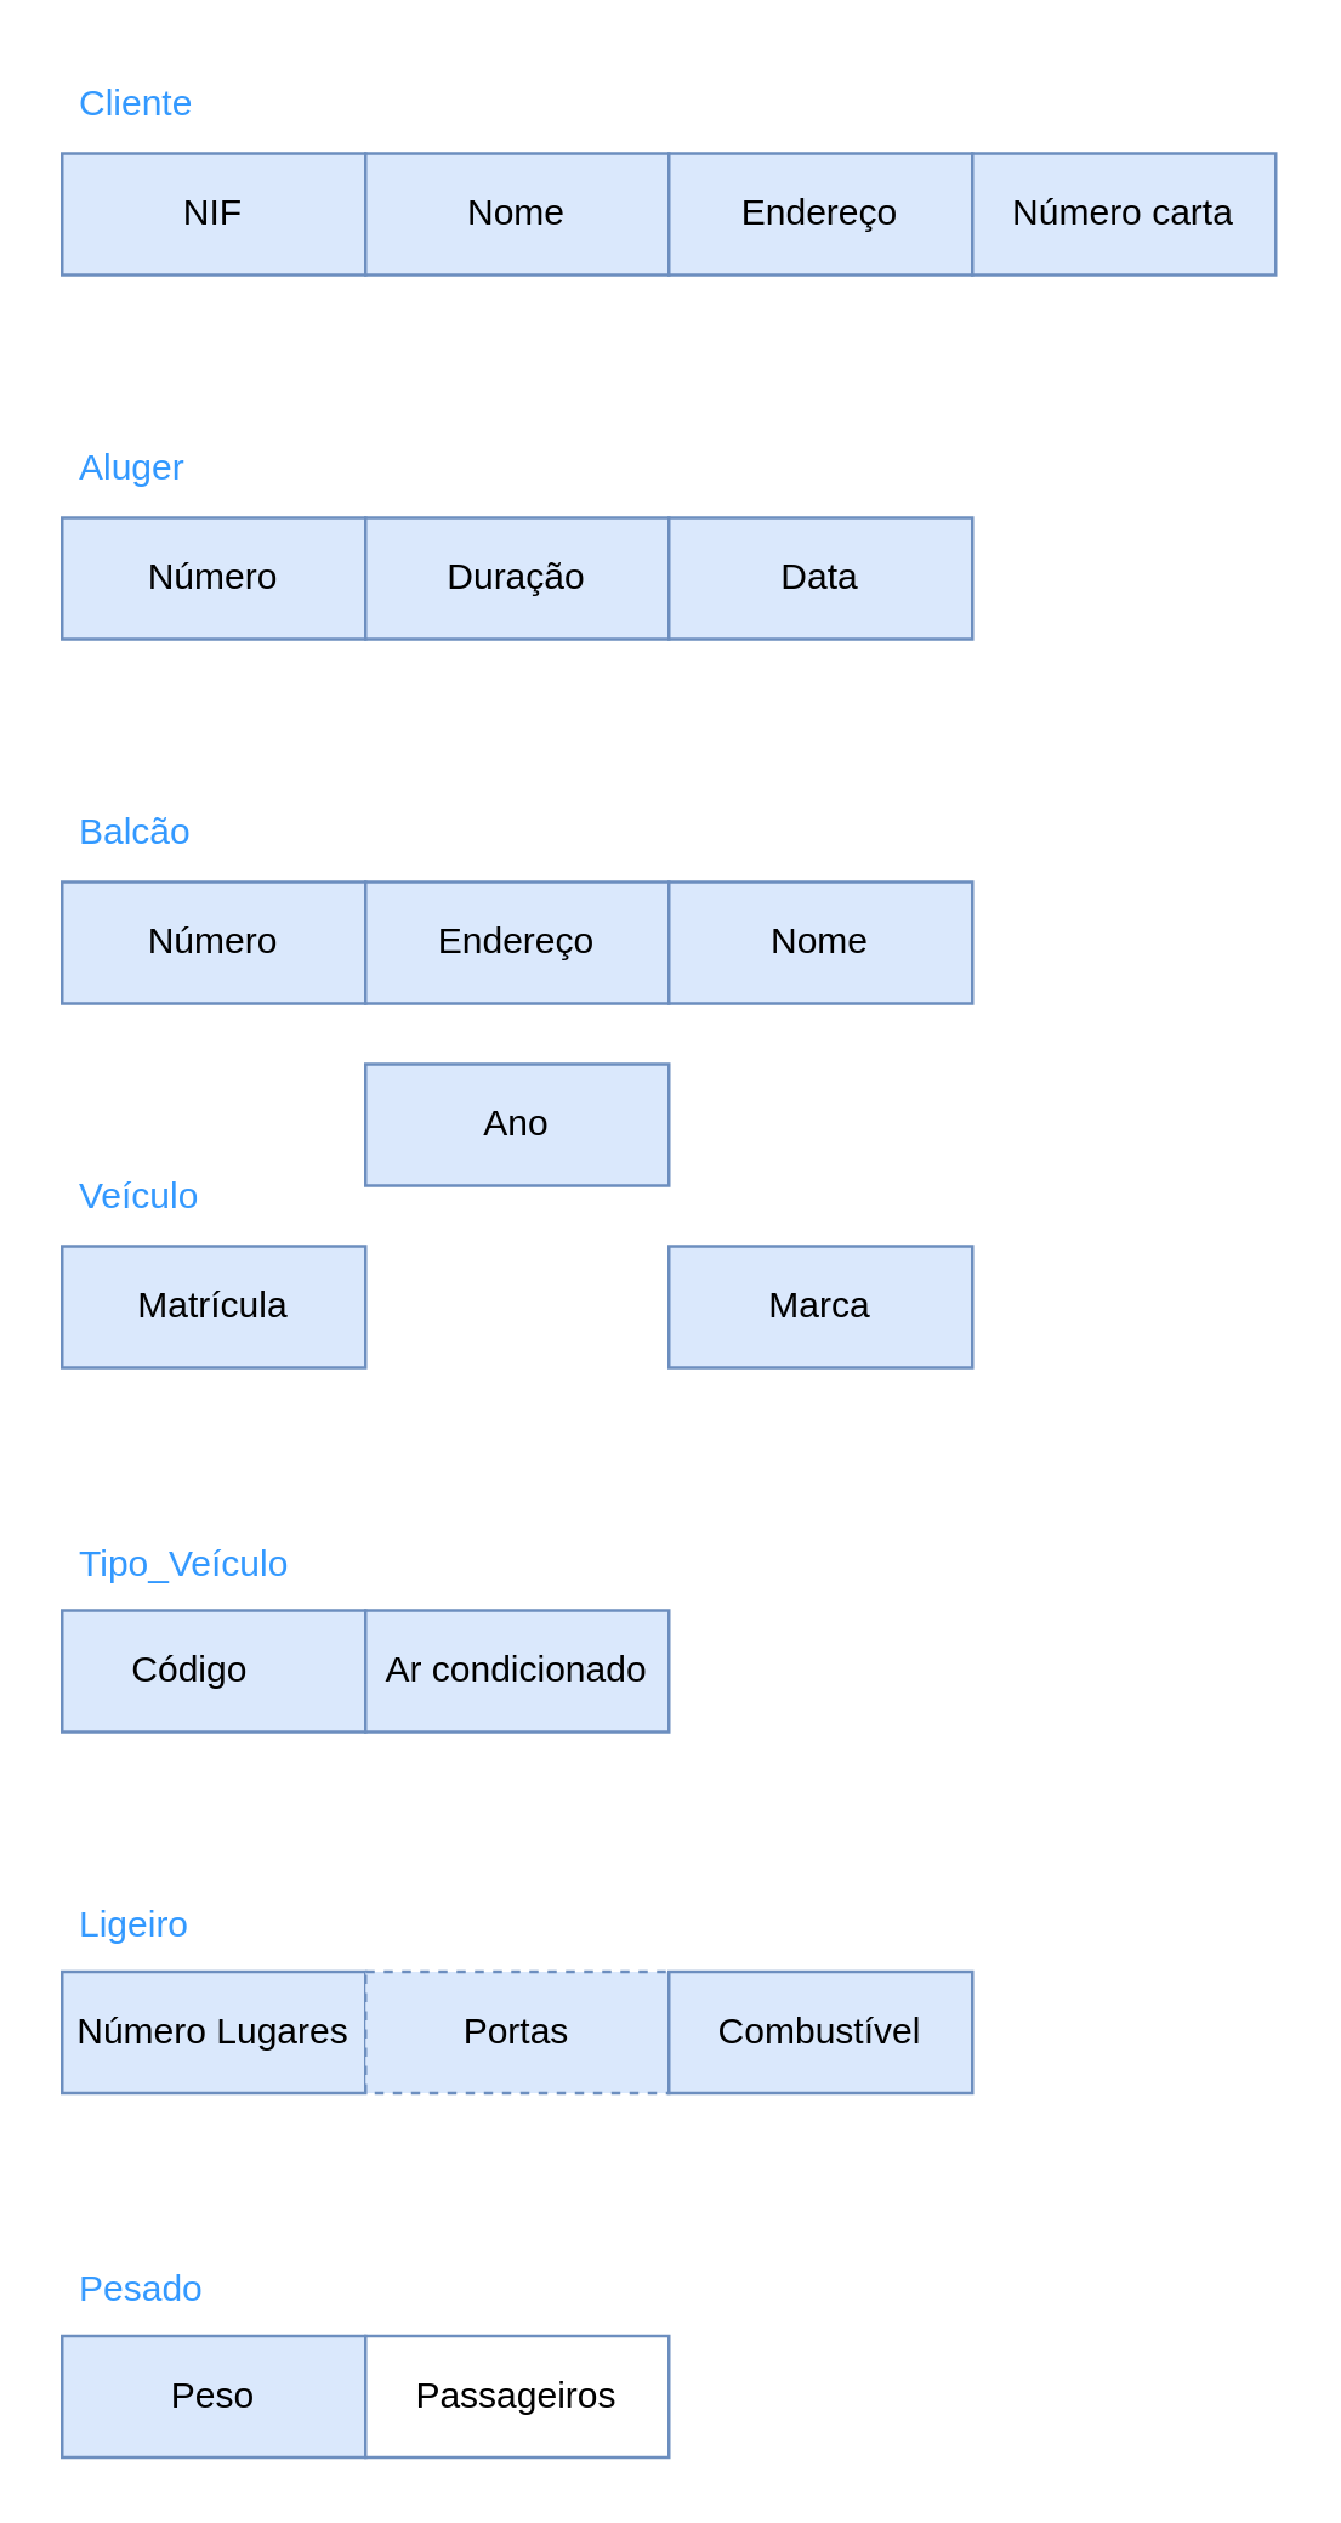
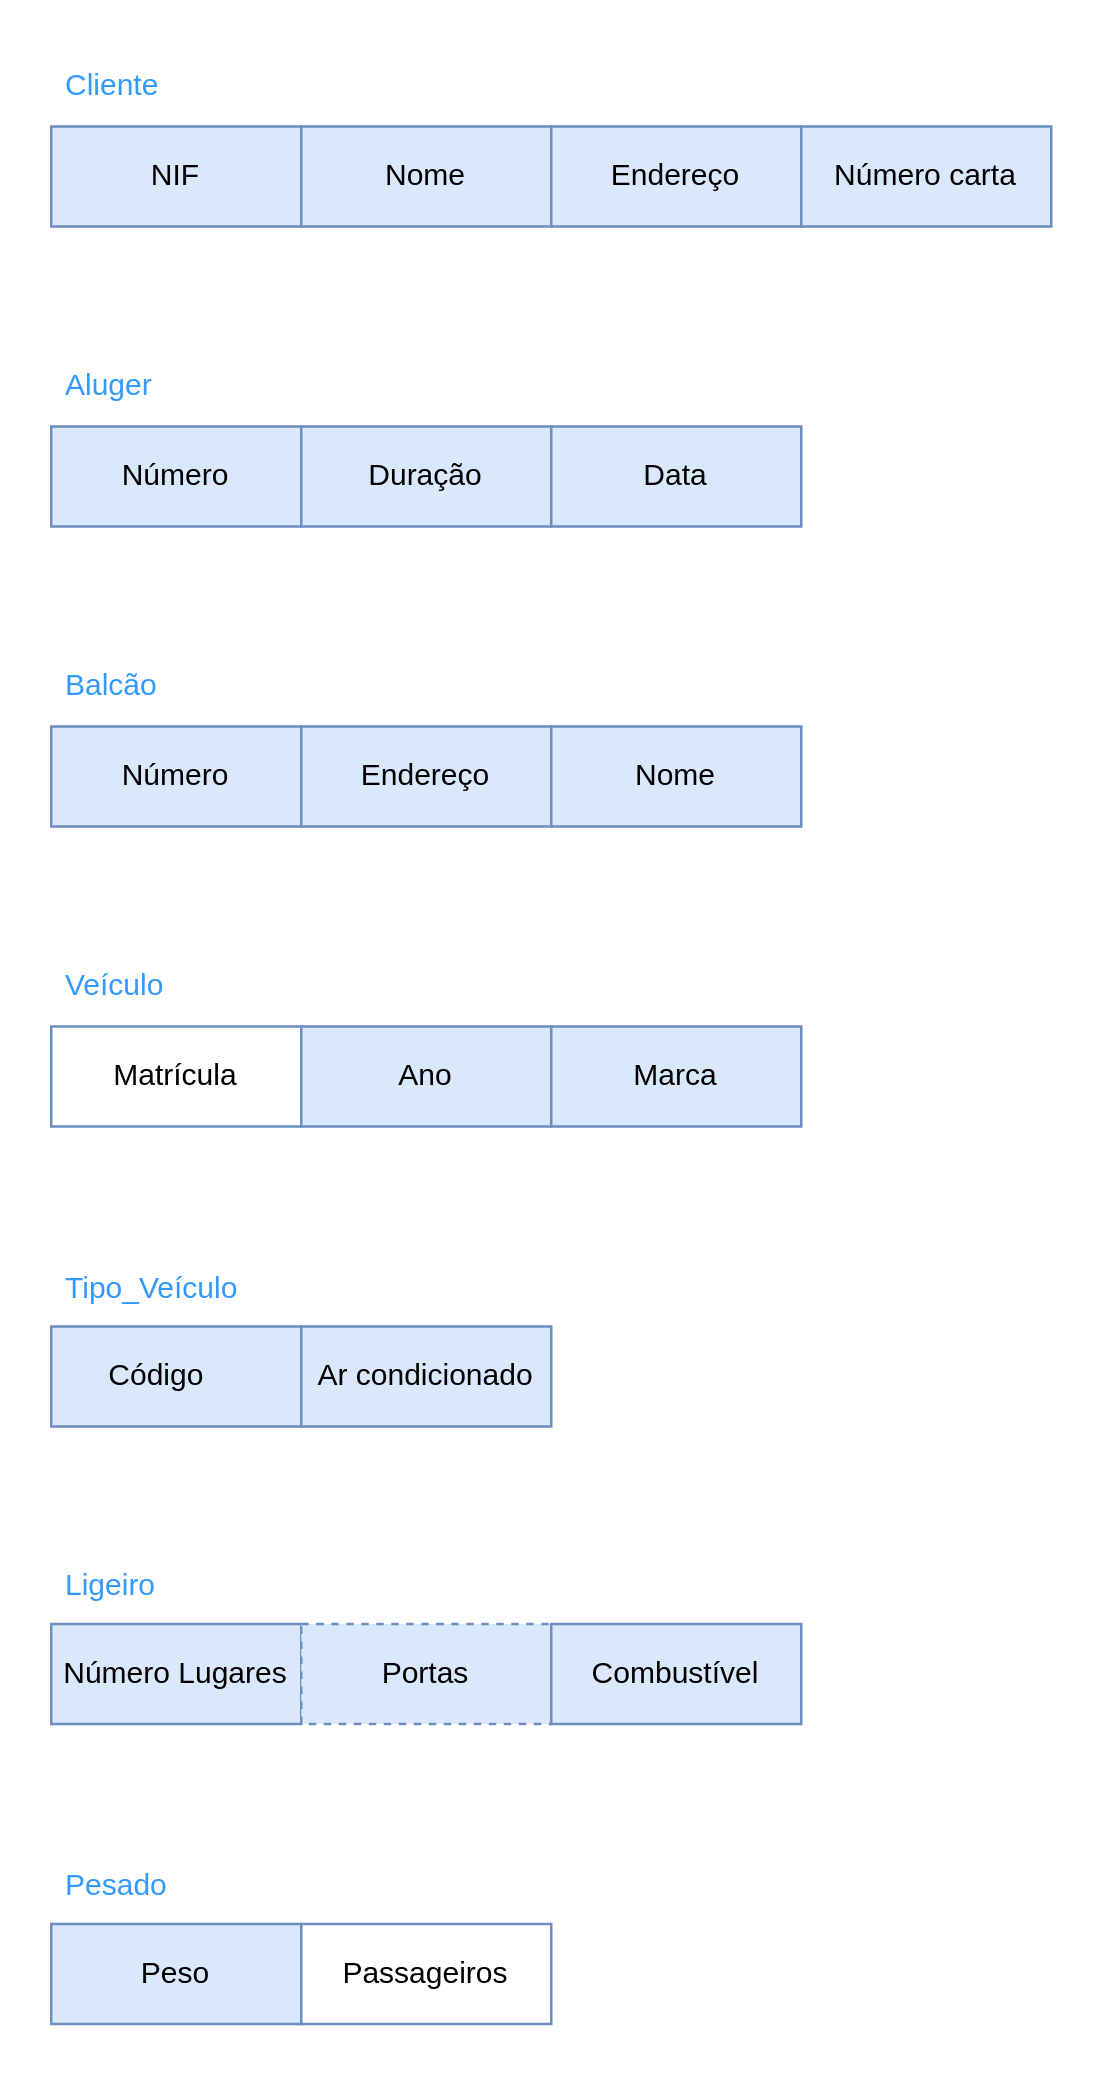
  <mxCell id="0" />
  <mxCell id="1" parent="0" />
  <mxCell id="2" value="NIF" style="whiteSpace=wrap;html=1;align=center;fillColor=#dae8fc;strokeColor=#6c8ebf;" vertex="1" parent="1"><mxGeometry x="20" y="50" width="100" height="40" as="geometry" /></mxCell>
  <mxCell id="3" value="&lt;font color=&quot;#3399ff&quot;&gt;Cliente&lt;/font&gt;" style="text;strokeColor=none;fillColor=none;spacingLeft=4;spacingRight=4;overflow=hidden;rotatable=0;points=[[0,0.5],[1,0.5]];portConstraint=eastwest;fontSize=12;whiteSpace=wrap;html=1;" vertex="1" parent="1"><mxGeometry x="20" y="20" width="50" height="30" as="geometry" /></mxCell>
  <mxCell id="4" value="Nome" style="whiteSpace=wrap;html=1;align=center;fillColor=#dae8fc;strokeColor=#6c8ebf;" vertex="1" parent="1"><mxGeometry x="120" y="50" width="100" height="40" as="geometry" /></mxCell>
  <mxCell id="5" value="Endereço" style="whiteSpace=wrap;html=1;align=center;fillColor=#dae8fc;strokeColor=#6c8ebf;" vertex="1" parent="1"><mxGeometry x="220" y="50" width="100" height="40" as="geometry" /></mxCell>
  <mxCell id="6" value="Número carta" style="whiteSpace=wrap;html=1;align=center;fillColor=#dae8fc;strokeColor=#6c8ebf;" vertex="1" parent="1"><mxGeometry x="320" y="50" width="100" height="40" as="geometry" /></mxCell>
  <mxCell id="7" value="Número" style="whiteSpace=wrap;html=1;align=center;fillColor=#dae8fc;strokeColor=#6c8ebf;" vertex="1" parent="1"><mxGeometry x="20" y="170" width="100" height="40" as="geometry" /></mxCell>
  <mxCell id="8" value="&lt;font color=&quot;#3399ff&quot;&gt;Aluger&lt;/font&gt;" style="text;strokeColor=none;fillColor=none;spacingLeft=4;spacingRight=4;overflow=hidden;rotatable=0;points=[[0,0.5],[1,0.5]];portConstraint=eastwest;fontSize=12;whiteSpace=wrap;html=1;" vertex="1" parent="1"><mxGeometry x="20" y="140" width="50" height="30" as="geometry" /></mxCell>
  <mxCell id="9" value="Duração" style="whiteSpace=wrap;html=1;align=center;fillColor=#dae8fc;strokeColor=#6c8ebf;" vertex="1" parent="1"><mxGeometry x="120" y="170" width="100" height="40" as="geometry" /></mxCell>
  <mxCell id="10" value="Data" style="whiteSpace=wrap;html=1;align=center;fillColor=#dae8fc;strokeColor=#6c8ebf;" vertex="1" parent="1"><mxGeometry x="220" y="170" width="100" height="40" as="geometry" /></mxCell>
  <mxCell id="11" value="Número" style="whiteSpace=wrap;html=1;align=center;fillColor=#dae8fc;strokeColor=#6c8ebf;" vertex="1" parent="1"><mxGeometry x="20" y="290" width="100" height="40" as="geometry" /></mxCell>
  <mxCell id="12" value="&lt;font color=&quot;#3399ff&quot;&gt;Balcão&lt;span style=&quot;white-space: pre;&quot;&gt;&#09;&lt;/span&gt;&lt;/font&gt;" style="text;strokeColor=none;fillColor=none;spacingLeft=4;spacingRight=4;overflow=hidden;rotatable=0;points=[[0,0.5],[1,0.5]];portConstraint=eastwest;fontSize=12;whiteSpace=wrap;html=1;" vertex="1" parent="1"><mxGeometry x="20" y="260" width="50" height="30" as="geometry" /></mxCell>
  <mxCell id="13" value="Endereço" style="whiteSpace=wrap;html=1;align=center;fillColor=#dae8fc;strokeColor=#6c8ebf;" vertex="1" parent="1"><mxGeometry x="120" y="290" width="100" height="40" as="geometry" /></mxCell>
  <mxCell id="14" value="Nome" style="whiteSpace=wrap;html=1;align=center;fillColor=#dae8fc;strokeColor=#6c8ebf;" vertex="1" parent="1"><mxGeometry x="220" y="290" width="100" height="40" as="geometry" /></mxCell>
- <mxCell id="15" value="Matrícula" style="whiteSpace=wrap;html=1;align=center;fillColor=#dae8fc;strokeColor=#6c8ebf;" vertex="1" parent="1"><mxGeometry x="20" y="410" width="100" height="40" as="geometry" /></mxCell>
+ <mxCell id="15" value="Matrícula" style="whiteSpace=wrap;html=1;align=center;fillColor=#ffffff;strokeColor=#6c8ebf;" vertex="1" parent="1"><mxGeometry x="20" y="410" width="100" height="40" as="geometry" /></mxCell>
  <mxCell id="16" value="&lt;font color=&quot;#3399ff&quot;&gt;Veículo&lt;/font&gt;" style="text;strokeColor=none;fillColor=none;spacingLeft=4;spacingRight=4;overflow=hidden;rotatable=0;points=[[0,0.5],[1,0.5]];portConstraint=eastwest;fontSize=12;whiteSpace=wrap;html=1;" vertex="1" parent="1"><mxGeometry x="20" y="380" width="50" height="30" as="geometry" /></mxCell>
- <mxCell id="17" value="Ano" style="whiteSpace=wrap;html=1;align=center;fillColor=#dae8fc;strokeColor=#6c8ebf;" vertex="1" parent="1"><mxGeometry x="120" y="350" width="100" height="40" as="geometry" /></mxCell>
+ <mxCell id="17" value="Ano" style="whiteSpace=wrap;html=1;align=center;fillColor=#dae8fc;strokeColor=#6c8ebf;" vertex="1" parent="1"><mxGeometry x="120" y="410" width="100" height="40" as="geometry" /></mxCell>
  <mxCell id="18" value="Marca" style="whiteSpace=wrap;html=1;align=center;fillColor=#dae8fc;strokeColor=#6c8ebf;" vertex="1" parent="1"><mxGeometry x="220" y="410" width="100" height="40" as="geometry" /></mxCell>
  <mxCell id="19" value="Código&lt;span style=&quot;white-space: pre;&quot;&gt;&#09;&lt;/span&gt;" style="whiteSpace=wrap;html=1;align=center;fillColor=#dae8fc;strokeColor=#6c8ebf;" vertex="1" parent="1"><mxGeometry x="20" y="530" width="100" height="40" as="geometry" /></mxCell>
  <mxCell id="20" value="&lt;font color=&quot;#3399ff&quot;&gt;Tipo_Veículo&lt;/font&gt;" style="text;strokeColor=none;fillColor=none;spacingLeft=4;spacingRight=4;overflow=hidden;rotatable=0;points=[[0,0.5],[1,0.5]];portConstraint=eastwest;fontSize=12;whiteSpace=wrap;html=1;" vertex="1" parent="1"><mxGeometry x="20" y="501" width="90" height="30" as="geometry" /></mxCell>
  <mxCell id="21" value="Ar condicionado" style="whiteSpace=wrap;html=1;align=center;fillColor=#dae8fc;strokeColor=#6c8ebf;" vertex="1" parent="1"><mxGeometry x="120" y="530" width="100" height="40" as="geometry" /></mxCell>
  <mxCell id="22" value="Número Lugares" style="whiteSpace=wrap;html=1;align=center;fillColor=#dae8fc;strokeColor=#6c8ebf;" vertex="1" parent="1"><mxGeometry x="20" y="649" width="100" height="40" as="geometry" /></mxCell>
  <mxCell id="23" value="&lt;font color=&quot;#3399ff&quot;&gt;Ligeiro&lt;/font&gt;" style="text;strokeColor=none;fillColor=none;spacingLeft=4;spacingRight=4;overflow=hidden;rotatable=0;points=[[0,0.5],[1,0.5]];portConstraint=eastwest;fontSize=12;whiteSpace=wrap;html=1;" vertex="1" parent="1"><mxGeometry x="20" y="620" width="90" height="30" as="geometry" /></mxCell>
  <mxCell id="24" value="Portas" style="whiteSpace=wrap;html=1;align=center;fillColor=#dae8fc;strokeColor=#6c8ebf;dashed=1;" vertex="1" parent="1"><mxGeometry x="120" y="649" width="100" height="40" as="geometry" /></mxCell>
  <mxCell id="25" value="Combustível" style="whiteSpace=wrap;html=1;align=center;fillColor=#dae8fc;strokeColor=#6c8ebf;" vertex="1" parent="1"><mxGeometry x="220" y="649" width="100" height="40" as="geometry" /></mxCell>
  <mxCell id="26" value="Peso" style="whiteSpace=wrap;html=1;align=center;fillColor=#dae8fc;strokeColor=#6c8ebf;" vertex="1" parent="1"><mxGeometry x="20" y="769" width="100" height="40" as="geometry" /></mxCell>
  <mxCell id="27" value="&lt;font color=&quot;#3399ff&quot;&gt;Pesado&lt;/font&gt;" style="text;strokeColor=none;fillColor=none;spacingLeft=4;spacingRight=4;overflow=hidden;rotatable=0;points=[[0,0.5],[1,0.5]];portConstraint=eastwest;fontSize=12;whiteSpace=wrap;html=1;" vertex="1" parent="1"><mxGeometry x="20" y="740" width="90" height="30" as="geometry" /></mxCell>
  <mxCell id="28" value="Passageiros" style="whiteSpace=wrap;html=1;align=center;fillColor=#ffffff;strokeColor=#6c8ebf;" vertex="1" parent="1"><mxGeometry x="120" y="769" width="100" height="40" as="geometry" /></mxCell>
